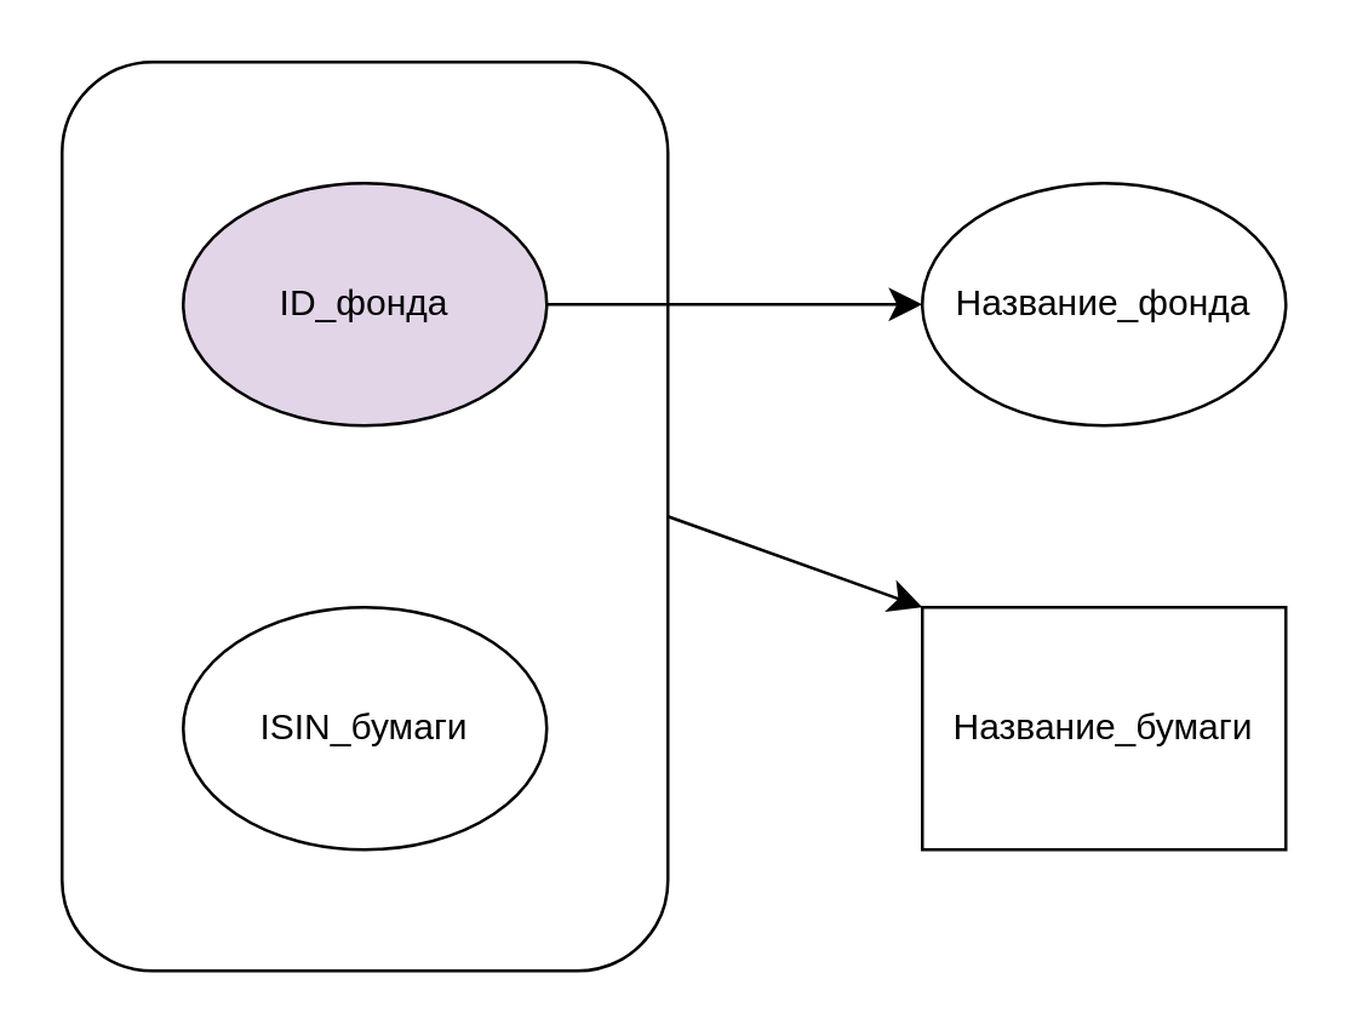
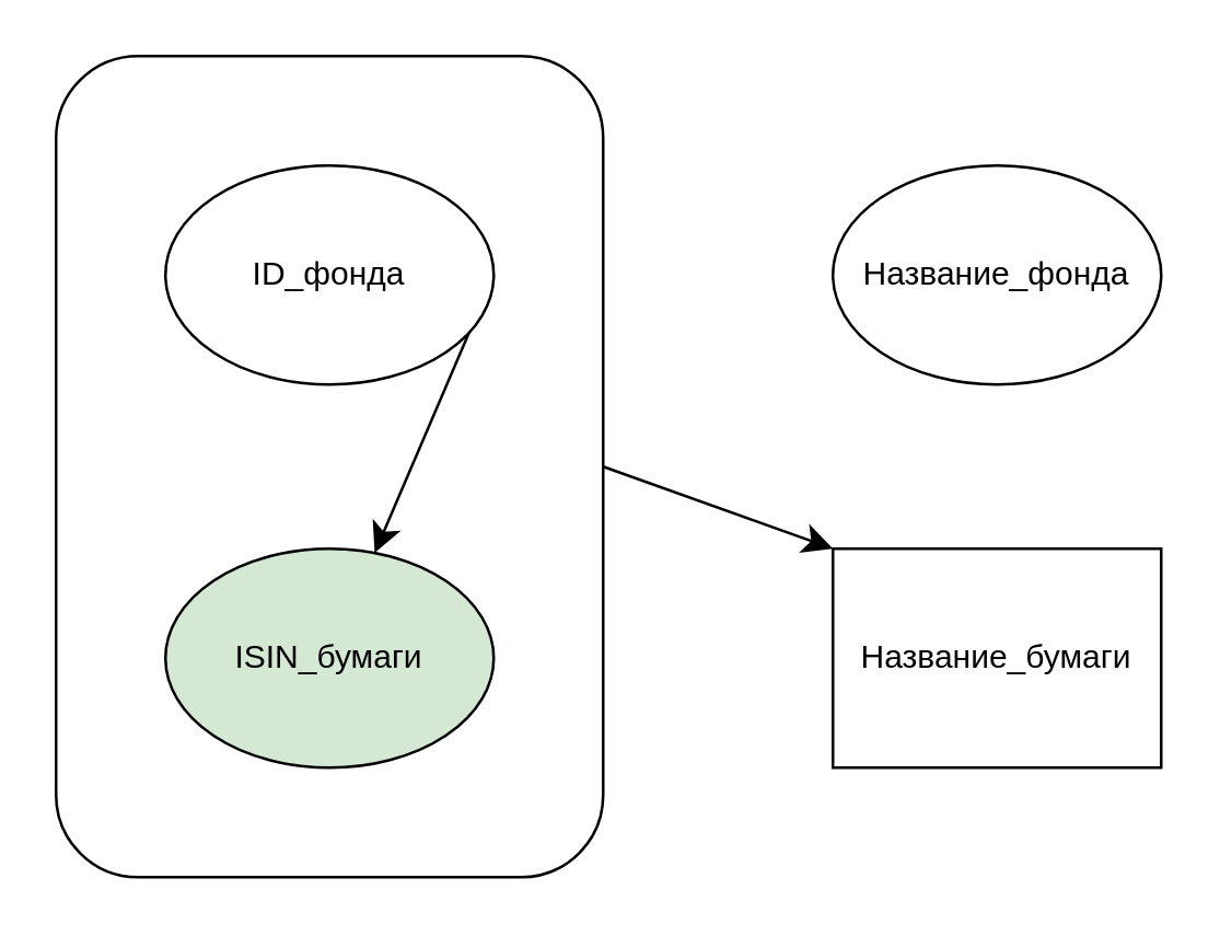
  <mxCell id="0" />
  <mxCell id="1" parent="0" />
  <mxCell id="2" value="" style="rounded=1;whiteSpace=wrap;html=1;" vertex="1" parent="1"><mxGeometry x="20" y="20" width="200" height="300" as="geometry" /></mxCell>
- <mxCell id="3" style="edgeStyle=none;curved=1;rounded=0;orthogonalLoop=1;jettySize=auto;html=1;exitX=1;exitY=0.5;exitDx=0;exitDy=0;fontSize=12;startSize=8;endSize=8;entryX=0;entryY=0.5;entryDx=0;entryDy=0;" edge="1" parent="1" source="4" target="7"><mxGeometry relative="1" as="geometry"><mxPoint x="300" y="100" as="targetPoint" /></mxGeometry></mxCell>
- <mxCell id="4" value="ID_фонда" style="ellipse;whiteSpace=wrap;html=1;fillColor=#e1d5e7;" vertex="1" parent="1"><mxGeometry x="60" y="60" width="120" height="80" as="geometry" /></mxCell>
+ <mxCell id="3" style="edgeStyle=none;curved=1;rounded=0;orthogonalLoop=1;jettySize=auto;html=1;exitX=1;exitY=0.5;exitDx=0;exitDy=0;fontSize=12;startSize=8;endSize=8;" edge="1" parent="1" source="4" target="6"><mxGeometry relative="1" as="geometry"><mxPoint x="300" y="100" as="targetPoint" /></mxGeometry></mxCell>
+ <mxCell id="4" value="ID_фонда" style="ellipse;whiteSpace=wrap;html=1;" vertex="1" parent="1"><mxGeometry x="60" y="60" width="120" height="80" as="geometry" /></mxCell>
  <mxCell id="5" style="edgeStyle=none;curved=1;rounded=0;orthogonalLoop=1;jettySize=auto;html=1;exitX=1;exitY=0.5;exitDx=0;exitDy=0;entryX=0;entryY=0;entryDx=0;entryDy=0;fontSize=12;startSize=8;endSize=8;" edge="1" parent="1" source="2" target="8"><mxGeometry relative="1" as="geometry" /></mxCell>
- <mxCell id="6" value="ISIN_бумаги" style="ellipse;whiteSpace=wrap;html=1;" vertex="1" parent="1"><mxGeometry x="60" y="200" width="120" height="80" as="geometry" /></mxCell>
+ <mxCell id="6" value="ISIN_бумаги" style="ellipse;whiteSpace=wrap;html=1;fillColor=#d5e8d4;" vertex="1" parent="1"><mxGeometry x="60" y="200" width="120" height="80" as="geometry" /></mxCell>
  <mxCell id="7" value="Название_фонда" style="ellipse;whiteSpace=wrap;html=1;" vertex="1" parent="1"><mxGeometry x="304" y="60" width="120" height="80" as="geometry" /></mxCell>
  <mxCell id="8" value="Название_бумаги" style="whiteSpace=wrap;html=1;rounded=0;" vertex="1" parent="1"><mxGeometry x="304" y="200" width="120" height="80" as="geometry" /></mxCell>
